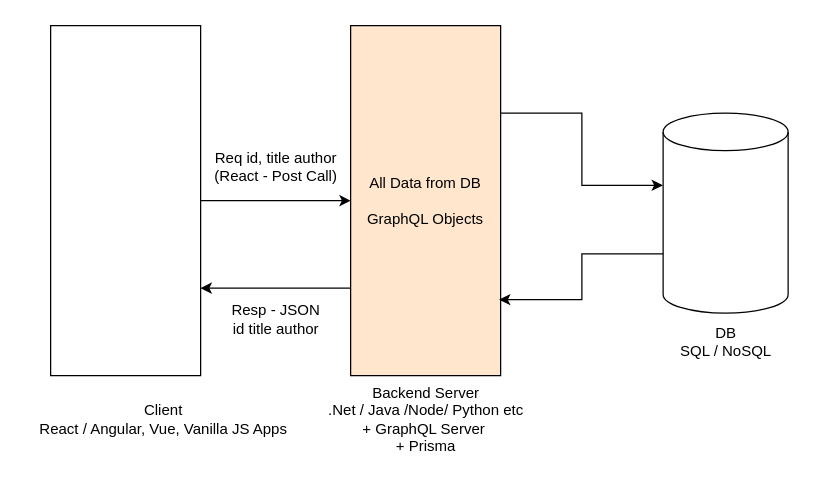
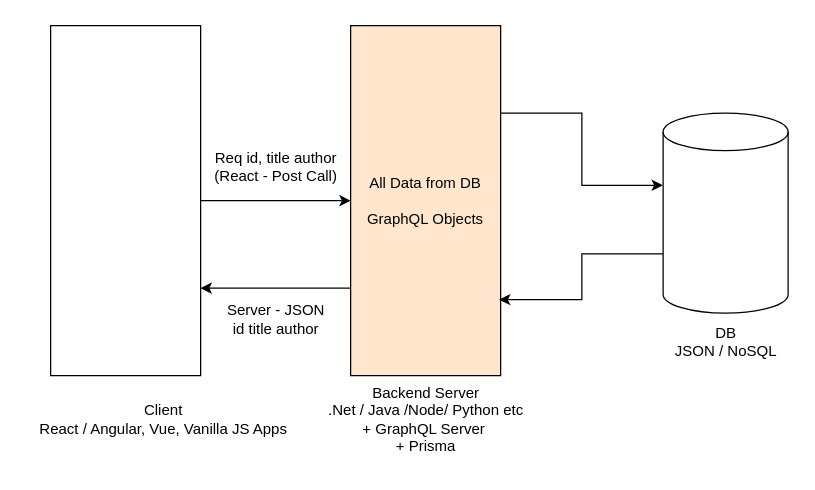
  <mxCell id="0" />
  <mxCell id="1" parent="0" />
  <mxCell id="2" value="" style="edgeStyle=orthogonalEdgeStyle;rounded=0;orthogonalLoop=1;jettySize=auto;html=1;" edge="1" parent="1" source="3" target="6"><mxGeometry relative="1" as="geometry" /></mxCell>
  <mxCell id="3" value="" style="rounded=0;whiteSpace=wrap;html=1;" vertex="1" parent="1"><mxGeometry x="40" y="20" width="120" height="280" as="geometry" /></mxCell>
  <mxCell id="4" value="Client&lt;div&gt;React / Angular, Vue, Vanilla JS Apps&lt;/div&gt;" style="text;html=1;align=center;verticalAlign=middle;resizable=0;points=[];autosize=1;strokeColor=none;fillColor=none;" vertex="1" parent="1"><mxGeometry x="20" y="315" width="220" height="40" as="geometry" /></mxCell>
  <mxCell id="5" style="edgeStyle=orthogonalEdgeStyle;rounded=0;orthogonalLoop=1;jettySize=auto;html=1;exitX=0;exitY=0.75;exitDx=0;exitDy=0;entryX=1;entryY=0.75;entryDx=0;entryDy=0;" edge="1" parent="1" source="6" target="3"><mxGeometry relative="1" as="geometry" /></mxCell>
  <mxCell id="6" value="All Data from DB&lt;div&gt;&lt;br&gt;&lt;/div&gt;&lt;div&gt;GraphQL Objects&lt;/div&gt;" style="rounded=0;whiteSpace=wrap;html=1;fillColor=#ffe6cc;" vertex="1" parent="1"><mxGeometry x="280" y="20" width="120" height="280" as="geometry" /></mxCell>
  <mxCell id="7" value="Backend Server&lt;div&gt;.Net / Java /Node/ Python etc&lt;/div&gt;&lt;div&gt;+ GraphQL Server&amp;nbsp;&lt;/div&gt;&lt;div&gt;+ Prisma&lt;/div&gt;" style="text;html=1;align=center;verticalAlign=middle;resizable=0;points=[];autosize=1;strokeColor=none;fillColor=none;" vertex="1" parent="1"><mxGeometry x="250" y="300" width="180" height="70" as="geometry" /></mxCell>
  <mxCell id="8" value="" style="shape=cylinder3;whiteSpace=wrap;html=1;boundedLbl=1;backgroundOutline=1;size=15;" vertex="1" parent="1"><mxGeometry x="530" y="90" width="100" height="160" as="geometry" /></mxCell>
- <mxCell id="9" value="DB&lt;div&gt;SQL / NoSQL&lt;/div&gt;" style="text;html=1;align=center;verticalAlign=middle;resizable=0;points=[];autosize=1;strokeColor=none;fillColor=none;" vertex="1" parent="1"><mxGeometry x="530" y="253" width="100" height="40" as="geometry" /></mxCell>
+ <mxCell id="9" value="DB&lt;div&gt;JSON / NoSQL&lt;/div&gt;" style="text;html=1;align=center;verticalAlign=middle;resizable=0;points=[];autosize=1;strokeColor=none;fillColor=none;" vertex="1" parent="1"><mxGeometry x="530" y="253" width="100" height="40" as="geometry" /></mxCell>
  <mxCell id="10" style="edgeStyle=orthogonalEdgeStyle;rounded=0;orthogonalLoop=1;jettySize=auto;html=1;exitX=1;exitY=0.25;exitDx=0;exitDy=0;entryX=-0.002;entryY=0.361;entryDx=0;entryDy=0;entryPerimeter=0;" edge="1" parent="1" source="6" target="8"><mxGeometry relative="1" as="geometry" /></mxCell>
  <mxCell id="11" style="edgeStyle=orthogonalEdgeStyle;rounded=0;orthogonalLoop=1;jettySize=auto;html=1;exitX=0;exitY=0;exitDx=0;exitDy=112.5;exitPerimeter=0;entryX=0.99;entryY=0.783;entryDx=0;entryDy=0;entryPerimeter=0;" edge="1" parent="1" source="8" target="6"><mxGeometry relative="1" as="geometry" /></mxCell>
  <mxCell id="12" value="Req id, title author&lt;div&gt;(React - Post Call)&lt;/div&gt;" style="text;html=1;align=center;verticalAlign=middle;resizable=0;points=[];autosize=1;strokeColor=none;fillColor=none;" vertex="1" parent="1"><mxGeometry x="160" y="113" width="120" height="40" as="geometry" /></mxCell>
- <mxCell id="13" value="Resp - JSON&lt;div&gt;id title author&lt;/div&gt;" style="text;html=1;align=center;verticalAlign=middle;resizable=0;points=[];autosize=1;strokeColor=none;fillColor=none;" vertex="1" parent="1"><mxGeometry x="175" y="235" width="90" height="40" as="geometry" /></mxCell>
+ <mxCell id="13" value="Server - JSON&lt;div&gt;id title author&lt;/div&gt;" style="text;html=1;align=center;verticalAlign=middle;resizable=0;points=[];autosize=1;strokeColor=none;fillColor=none;" vertex="1" parent="1"><mxGeometry x="175" y="235" width="90" height="40" as="geometry" /></mxCell>
